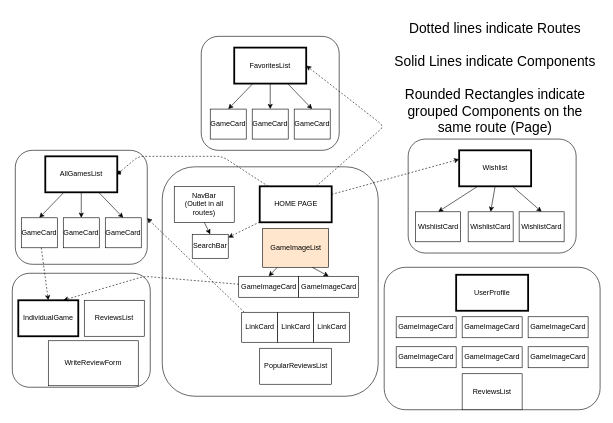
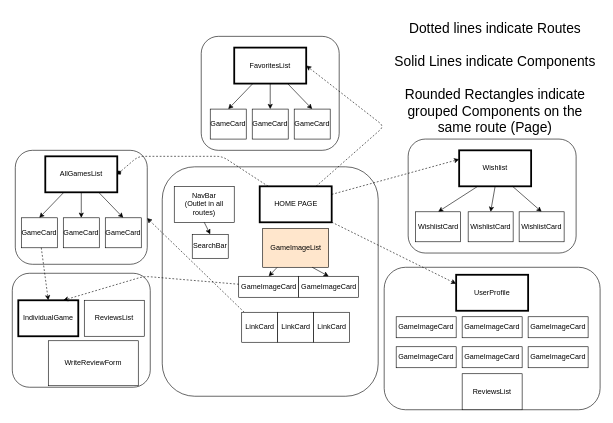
  <mxCell id="0" />
  <mxCell id="1" parent="0" />
  <mxCell id="2" value="" style="rounded=1;whiteSpace=wrap;html=1;" vertex="1" parent="1"><mxGeometry x="270" y="277.5" width="360" height="382.5" as="geometry" /></mxCell>
  <mxCell id="3" value="HOME PAGE" style="rounded=0;whiteSpace=wrap;html=1;strokeWidth=3;" vertex="1" parent="1"><mxGeometry x="432.5" y="310" width="120" height="60" as="geometry" /></mxCell>
  <mxCell id="4" value="NavBar&lt;br&gt;(Outlet in all routes)" style="rounded=0;whiteSpace=wrap;html=1;" vertex="1" parent="1"><mxGeometry x="290" y="310" width="100" height="60" as="geometry" /></mxCell>
  <mxCell id="5" value="SearchBar" style="rounded=0;whiteSpace=wrap;html=1;" vertex="1" parent="1"><mxGeometry x="320" y="390" width="60" height="40" as="geometry" /></mxCell>
  <mxCell id="6" value="" style="endArrow=classic;html=1;exitX=0.5;exitY=1;exitDx=0;exitDy=0;entryX=0.5;entryY=0;entryDx=0;entryDy=0;" edge="1" parent="1" source="4" target="5"><mxGeometry width="50" height="50" relative="1" as="geometry"><mxPoint x="530" y="540" as="sourcePoint" /><mxPoint x="580" y="490" as="targetPoint" /></mxGeometry></mxCell>
  <mxCell id="7" value="GameImageCard" style="rounded=0;whiteSpace=wrap;html=1;" vertex="1" parent="1"><mxGeometry x="397.5" y="460" width="100" height="35" as="geometry" /></mxCell>
  <mxCell id="8" style="edgeStyle=none;html=1;entryX=0.5;entryY=0;entryDx=0;entryDy=0;" edge="1" parent="1" source="9" target="7"><mxGeometry relative="1" as="geometry" /></mxCell>
  <mxCell id="9" value="GameImageList" style="rounded=0;whiteSpace=wrap;html=1;fillColor=#ffe6cc;" vertex="1" parent="1"><mxGeometry x="437.5" y="380" width="110" height="65" as="geometry" /></mxCell>
  <mxCell id="10" value="GameImageCard" style="rounded=0;whiteSpace=wrap;html=1;" vertex="1" parent="1"><mxGeometry x="497.5" y="460" width="100" height="35" as="geometry" /></mxCell>
  <mxCell id="11" style="edgeStyle=none;html=1;entryX=0.5;entryY=0;entryDx=0;entryDy=0;exitX=0.75;exitY=1;exitDx=0;exitDy=0;" edge="1" parent="1" target="10" source="9"><mxGeometry relative="1" as="geometry"><mxPoint x="539.474" y="450" as="sourcePoint" /></mxGeometry></mxCell>
  <mxCell id="12" style="edgeStyle=none;html=1;entryX=0.998;entryY=0.594;entryDx=0;entryDy=0;entryPerimeter=0;dashed=1;" edge="1" parent="1" source="13" target="17"><mxGeometry relative="1" as="geometry" /></mxCell>
  <mxCell id="13" value="LinkCard" style="rounded=0;whiteSpace=wrap;html=1;" vertex="1" parent="1"><mxGeometry x="402.5" y="520" width="60" height="50" as="geometry" /></mxCell>
  <mxCell id="14" value="LinkCard" style="rounded=0;whiteSpace=wrap;html=1;" vertex="1" parent="1"><mxGeometry x="462.5" y="520" width="60" height="50" as="geometry" /></mxCell>
  <mxCell id="15" value="LinkCard" style="rounded=0;whiteSpace=wrap;html=1;" vertex="1" parent="1"><mxGeometry x="522.5" y="520" width="60" height="50" as="geometry" /></mxCell>
- <mxCell id="16" value="PopularReviewsList" style="rounded=0;whiteSpace=wrap;html=1;" vertex="1" parent="1"><mxGeometry x="432.5" y="580" width="120" height="60" as="geometry" /></mxCell>
  <mxCell id="17" value="" style="rounded=1;whiteSpace=wrap;html=1;" vertex="1" parent="1"><mxGeometry x="25" y="250" width="220" height="190" as="geometry" /></mxCell>
  <mxCell id="18" style="edgeStyle=none;html=1;entryX=0.5;entryY=0;entryDx=0;entryDy=0;" edge="1" parent="1" source="21" target="22"><mxGeometry relative="1" as="geometry" /></mxCell>
  <mxCell id="19" style="edgeStyle=none;html=1;entryX=0.5;entryY=0;entryDx=0;entryDy=0;" edge="1" parent="1" source="21" target="24"><mxGeometry relative="1" as="geometry" /></mxCell>
  <mxCell id="20" style="edgeStyle=none;html=1;entryX=0.5;entryY=0;entryDx=0;entryDy=0;" edge="1" parent="1" source="21" target="23"><mxGeometry relative="1" as="geometry" /></mxCell>
  <mxCell id="21" value="AllGamesList" style="rounded=0;whiteSpace=wrap;html=1;strokeWidth=3;" vertex="1" parent="1"><mxGeometry x="75" y="260" width="120" height="60" as="geometry" /></mxCell>
  <mxCell id="22" value="GameCard" style="rounded=0;whiteSpace=wrap;html=1;" vertex="1" parent="1"><mxGeometry x="35" y="362.5" width="60" height="50" as="geometry" /></mxCell>
  <mxCell id="23" value="GameCard" style="rounded=0;whiteSpace=wrap;html=1;" vertex="1" parent="1"><mxGeometry x="175" y="362.5" width="60" height="50" as="geometry" /></mxCell>
  <mxCell id="24" value="GameCard" style="rounded=0;whiteSpace=wrap;html=1;" vertex="1" parent="1"><mxGeometry x="105" y="362.5" width="60" height="50" as="geometry" /></mxCell>
  <mxCell id="25" style="edgeStyle=none;html=1;dashed=1;entryX=1;entryY=0.5;entryDx=0;entryDy=0;endArrow=diamond;" edge="1" parent="1" source="3" target="21"><mxGeometry relative="1" as="geometry"><mxPoint x="160" y="390" as="targetPoint" /><Array as="points"><mxPoint x="370" y="260" /><mxPoint x="230" y="260" /></Array></mxGeometry></mxCell>
  <mxCell id="26" value="" style="rounded=1;whiteSpace=wrap;html=1;" vertex="1" parent="1"><mxGeometry x="20" y="455" width="230" height="190" as="geometry" /></mxCell>
  <mxCell id="27" value="IndividualGame" style="rounded=0;whiteSpace=wrap;html=1;strokeColor=default;strokeWidth=3;" vertex="1" parent="1"><mxGeometry x="30" y="500" width="100" height="60" as="geometry" /></mxCell>
  <mxCell id="28" value="ReviewsList" style="rounded=0;whiteSpace=wrap;html=1;" vertex="1" parent="1"><mxGeometry x="140" y="500" width="100" height="60" as="geometry" /></mxCell>
  <mxCell id="29" value="WriteReviewForm" style="rounded=0;whiteSpace=wrap;html=1;" vertex="1" parent="1"><mxGeometry x="80" y="567.5" width="150" height="75" as="geometry" /></mxCell>
  <mxCell id="30" value="" style="rounded=1;whiteSpace=wrap;html=1;" vertex="1" parent="1"><mxGeometry x="335" y="60" width="230" height="190" as="geometry" /></mxCell>
  <mxCell id="31" value="FavoritesList" style="rounded=0;whiteSpace=wrap;html=1;strokeColor=default;strokeWidth=3;" vertex="1" parent="1"><mxGeometry x="390" y="78.75" width="120" height="60" as="geometry" /></mxCell>
  <mxCell id="32" style="edgeStyle=none;html=1;entryX=0.5;entryY=0;entryDx=0;entryDy=0;" edge="1" parent="1" target="35"><mxGeometry relative="1" as="geometry"><mxPoint x="421.034" y="138.75" as="sourcePoint" /></mxGeometry></mxCell>
  <mxCell id="33" style="edgeStyle=none;html=1;entryX=0.5;entryY=0;entryDx=0;entryDy=0;" edge="1" parent="1" target="37"><mxGeometry relative="1" as="geometry"><mxPoint x="450" y="138.75" as="sourcePoint" /></mxGeometry></mxCell>
  <mxCell id="34" style="edgeStyle=none;html=1;entryX=0.5;entryY=0;entryDx=0;entryDy=0;" edge="1" parent="1" target="36"><mxGeometry relative="1" as="geometry"><mxPoint x="478.966" y="138.75" as="sourcePoint" /></mxGeometry></mxCell>
  <mxCell id="35" value="GameCard" style="rounded=0;whiteSpace=wrap;html=1;" vertex="1" parent="1"><mxGeometry x="350" y="181.25" width="60" height="50" as="geometry" /></mxCell>
  <mxCell id="36" value="GameCard" style="rounded=0;whiteSpace=wrap;html=1;" vertex="1" parent="1"><mxGeometry x="490" y="181.25" width="60" height="50" as="geometry" /></mxCell>
  <mxCell id="37" value="GameCard" style="rounded=0;whiteSpace=wrap;html=1;" vertex="1" parent="1"><mxGeometry x="420" y="181.25" width="60" height="50" as="geometry" /></mxCell>
  <mxCell id="38" style="edgeStyle=none;html=1;entryX=1;entryY=0.5;entryDx=0;entryDy=0;dashed=1;" edge="1" parent="1" source="3" target="31"><mxGeometry relative="1" as="geometry"><Array as="points"><mxPoint x="640" y="210" /></Array></mxGeometry></mxCell>
  <mxCell id="39" style="edgeStyle=none;html=1;dashed=1;entryX=0.5;entryY=0;entryDx=0;entryDy=0;" edge="1" parent="1" source="22" target="27"><mxGeometry relative="1" as="geometry"><mxPoint x="94" y="455" as="targetPoint" /></mxGeometry></mxCell>
  <mxCell id="40" style="edgeStyle=none;html=1;entryX=0.75;entryY=0;entryDx=0;entryDy=0;dashed=1;" edge="1" parent="1" source="7" target="27"><mxGeometry relative="1" as="geometry"><Array as="points"><mxPoint x="240" y="460" /></Array></mxGeometry></mxCell>
  <mxCell id="41" value="" style="rounded=1;whiteSpace=wrap;html=1;" vertex="1" parent="1"><mxGeometry x="680" y="231.25" width="280" height="190" as="geometry" /></mxCell>
  <mxCell id="42" value="Wishlist" style="rounded=0;whiteSpace=wrap;html=1;strokeColor=default;strokeWidth=3;" vertex="1" parent="1"><mxGeometry x="765" y="250" width="120" height="60" as="geometry" /></mxCell>
  <mxCell id="43" style="edgeStyle=none;html=1;entryX=0.5;entryY=0;entryDx=0;entryDy=0;" edge="1" parent="1" target="46"><mxGeometry relative="1" as="geometry"><mxPoint x="796.034" y="310" as="sourcePoint" /></mxGeometry></mxCell>
  <mxCell id="44" style="edgeStyle=none;html=1;entryX=0.5;entryY=0;entryDx=0;entryDy=0;" edge="1" parent="1" target="48"><mxGeometry relative="1" as="geometry"><mxPoint x="825" y="310" as="sourcePoint" /></mxGeometry></mxCell>
  <mxCell id="45" style="edgeStyle=none;html=1;entryX=0.5;entryY=0;entryDx=0;entryDy=0;" edge="1" parent="1" target="47"><mxGeometry relative="1" as="geometry"><mxPoint x="853.966" y="310" as="sourcePoint" /></mxGeometry></mxCell>
  <mxCell id="46" value="WishlistCard" style="rounded=0;whiteSpace=wrap;html=1;" vertex="1" parent="1"><mxGeometry x="692.5" y="352.5" width="75" height="50" as="geometry" /></mxCell>
  <mxCell id="47" value="WishlistCard" style="rounded=0;whiteSpace=wrap;html=1;" vertex="1" parent="1"><mxGeometry x="865" y="352.5" width="75" height="50" as="geometry" /></mxCell>
  <mxCell id="48" value="WishlistCard" style="rounded=0;whiteSpace=wrap;html=1;" vertex="1" parent="1"><mxGeometry x="780" y="352.5" width="75" height="50" as="geometry" /></mxCell>
  <mxCell id="49" value="" style="rounded=1;whiteSpace=wrap;html=1;" vertex="1" parent="1"><mxGeometry x="640" y="445" width="360" height="237.5" as="geometry" /></mxCell>
  <mxCell id="50" value="UserProfile" style="rounded=0;whiteSpace=wrap;html=1;strokeColor=default;strokeWidth=3;" vertex="1" parent="1"><mxGeometry x="760" y="457.5" width="120" height="60" as="geometry" /></mxCell>
  <mxCell id="51" value="GameImageCard" style="rounded=0;whiteSpace=wrap;html=1;" vertex="1" parent="1"><mxGeometry x="660" y="527.5" width="100" height="35" as="geometry" /></mxCell>
  <mxCell id="52" value="GameImageCard" style="rounded=0;whiteSpace=wrap;html=1;" vertex="1" parent="1"><mxGeometry x="880" y="527.5" width="100" height="35" as="geometry" /></mxCell>
  <mxCell id="53" value="GameImageCard" style="rounded=0;whiteSpace=wrap;html=1;" vertex="1" parent="1"><mxGeometry x="770" y="527.5" width="100" height="35" as="geometry" /></mxCell>
  <mxCell id="54" value="GameImageCard" style="rounded=0;whiteSpace=wrap;html=1;" vertex="1" parent="1"><mxGeometry x="660" y="577.5" width="100" height="35" as="geometry" /></mxCell>
  <mxCell id="55" value="GameImageCard" style="rounded=0;whiteSpace=wrap;html=1;" vertex="1" parent="1"><mxGeometry x="880" y="577.5" width="100" height="35" as="geometry" /></mxCell>
  <mxCell id="56" value="GameImageCard" style="rounded=0;whiteSpace=wrap;html=1;" vertex="1" parent="1"><mxGeometry x="770" y="577.5" width="100" height="35" as="geometry" /></mxCell>
  <mxCell id="57" value="ReviewsList" style="rounded=0;whiteSpace=wrap;html=1;" vertex="1" parent="1"><mxGeometry x="770" y="622.5" width="100" height="60" as="geometry" /></mxCell>
- <mxCell id="58" style="edgeStyle=none;html=1;dashed=1;" edge="1" parent="1" source="3" target="5"><mxGeometry relative="1" as="geometry" /></mxCell>
+ <mxCell id="58" style="edgeStyle=none;html=1;entryX=0;entryY=0.25;entryDx=0;entryDy=0;dashed=1;" edge="1" parent="1" source="3" target="50"><mxGeometry relative="1" as="geometry" /></mxCell>
  <mxCell id="59" style="edgeStyle=none;html=1;entryX=0;entryY=0.25;entryDx=0;entryDy=0;dashed=1;" edge="1" parent="1" source="3" target="42"><mxGeometry relative="1" as="geometry" /></mxCell>
  <mxCell id="60" value="&lt;font style=&quot;font-size: 23px;&quot;&gt;Dotted lines indicate Routes&lt;br&gt;&lt;br&gt;Solid Lines indicate Components&lt;br&gt;&lt;br&gt;Rounded Rectangles indicate grouped Components on the same route (Page)&lt;/font&gt;" style="text;html=1;strokeColor=none;fillColor=none;align=center;verticalAlign=middle;whiteSpace=wrap;rounded=0;strokeWidth=3;" vertex="1" parent="1"><mxGeometry x="655" y="20" width="340" height="220" as="geometry" /></mxCell>
